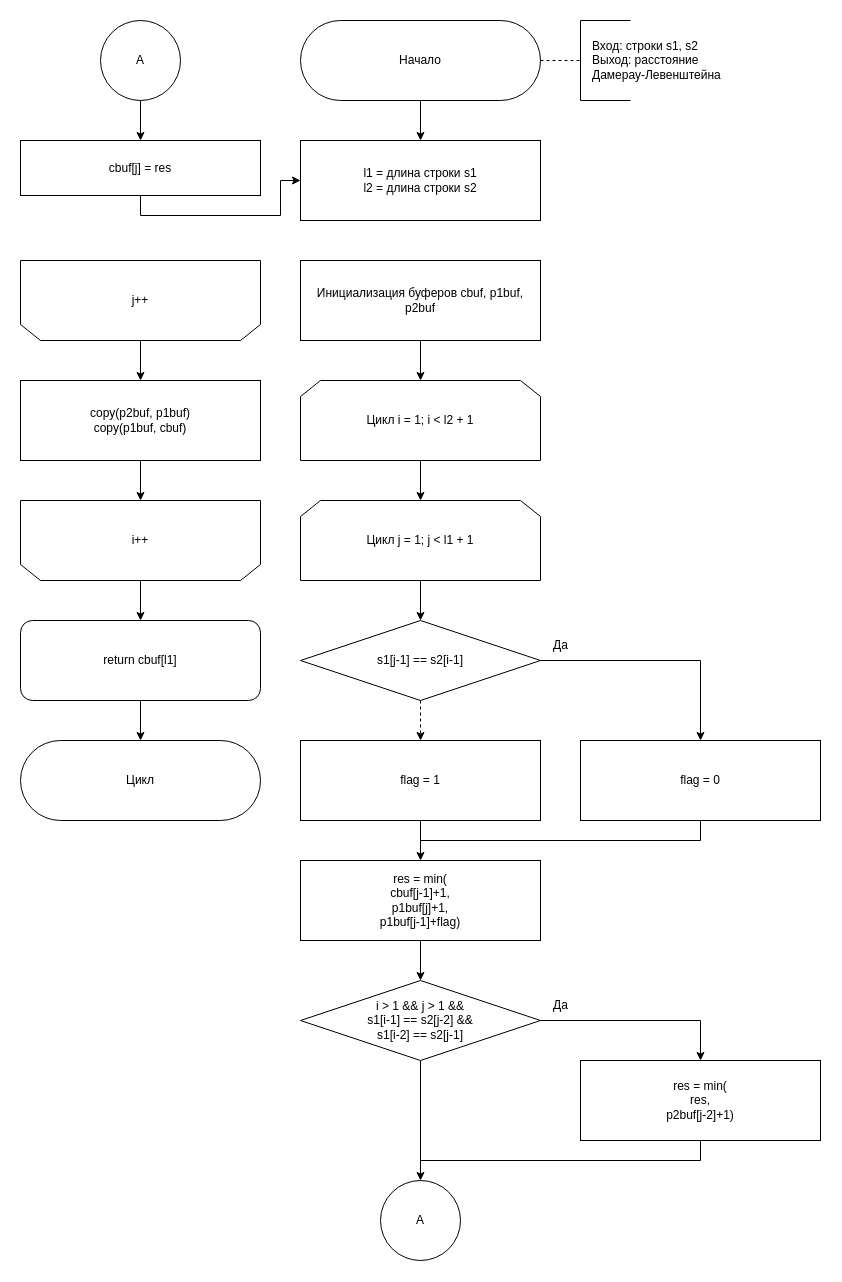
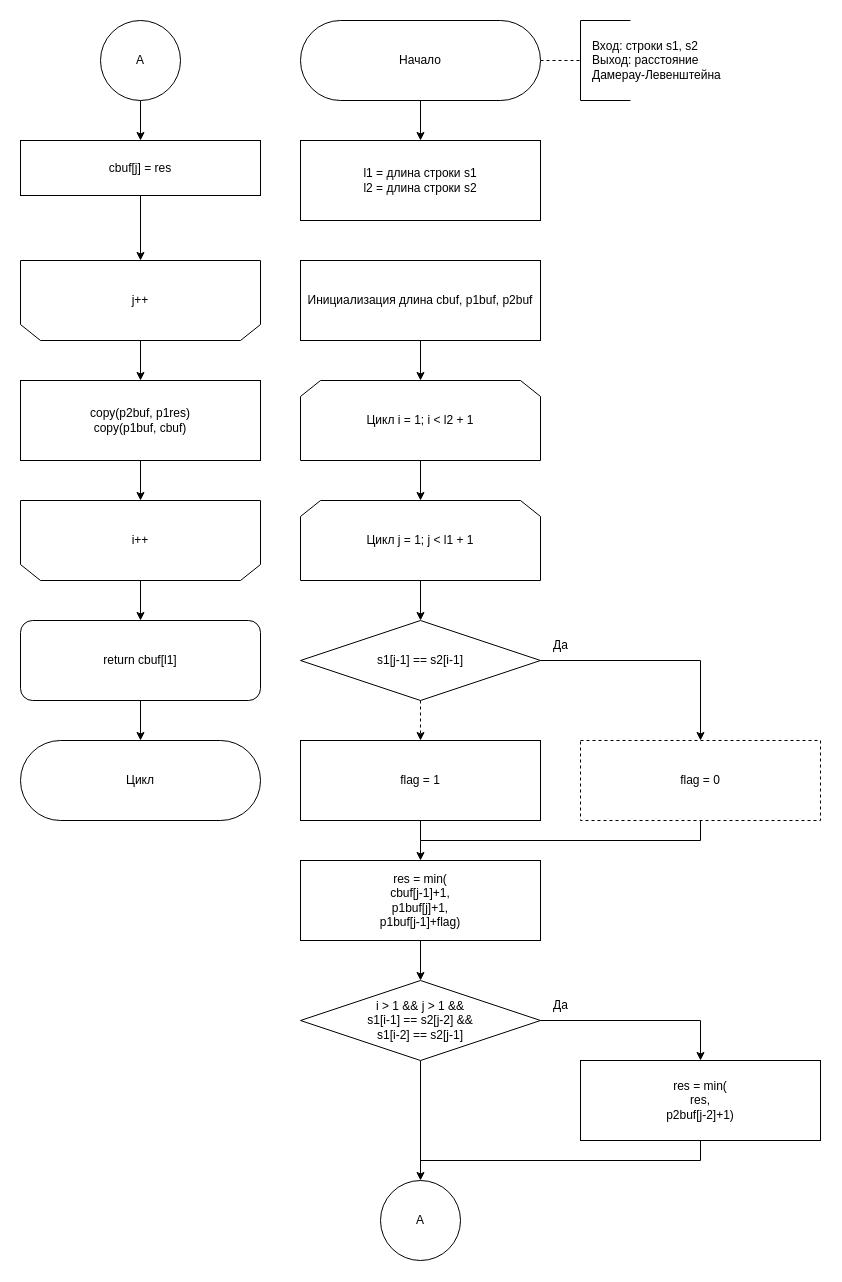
  <mxCell id="0" />
  <mxCell id="1" parent="0" />
  <mxCell id="2" style="edgeStyle=orthogonalEdgeStyle;rounded=0;orthogonalLoop=1;jettySize=auto;html=1;entryX=0.5;entryY=0;entryDx=0;entryDy=0;endArrow=classic;endFill=1;" edge="1" parent="1" source="4" target="5"><mxGeometry relative="1" as="geometry" /></mxCell>
  <mxCell id="3" style="edgeStyle=orthogonalEdgeStyle;rounded=0;orthogonalLoop=1;jettySize=auto;html=1;exitX=1;exitY=0.5;exitDx=0;exitDy=0;entryX=0;entryY=0.5;entryDx=0;entryDy=0;entryPerimeter=0;endArrow=none;endFill=0;dashed=1;" edge="1" parent="1" source="4" target="33"><mxGeometry relative="1" as="geometry" /></mxCell>
  <mxCell id="4" value="Начало" style="rounded=1;whiteSpace=wrap;html=1;shadow=0;arcSize=50;" vertex="1" parent="1"><mxGeometry x="300" y="20" width="240" height="80" as="geometry" /></mxCell>
  <mxCell id="5" value="l1 = длина строки s1&lt;br&gt;l2 = длина строки s2" style="rounded=0;whiteSpace=wrap;html=1;shadow=0;" vertex="1" parent="1"><mxGeometry x="300" y="140" width="240" height="80" as="geometry" /></mxCell>
  <mxCell id="6" style="edgeStyle=orthogonalEdgeStyle;rounded=0;orthogonalLoop=1;jettySize=auto;html=1;exitX=0.5;exitY=1;exitDx=0;exitDy=0;entryX=0.5;entryY=0;entryDx=0;entryDy=0;endArrow=classic;endFill=1;" edge="1" parent="1" source="7" target="9"><mxGeometry relative="1" as="geometry" /></mxCell>
  <mxCell id="7" value="Цикл i = 1; i &amp;lt; l2 + 1" style="shape=loopLimit;whiteSpace=wrap;html=1;rounded=0;shadow=0;rotation=0;" vertex="1" parent="1"><mxGeometry x="300" y="380" width="240" height="80" as="geometry" /></mxCell>
  <mxCell id="8" style="edgeStyle=orthogonalEdgeStyle;rounded=0;orthogonalLoop=1;jettySize=auto;html=1;exitX=0.5;exitY=1;exitDx=0;exitDy=0;entryX=0.5;entryY=0;entryDx=0;entryDy=0;endArrow=classic;endFill=1;" edge="1" parent="1" source="9" target="14"><mxGeometry relative="1" as="geometry" /></mxCell>
  <mxCell id="9" value="Цикл j = 1; j &amp;lt; l1 + 1" style="shape=loopLimit;whiteSpace=wrap;html=1;rounded=0;shadow=0;rotation=0;" vertex="1" parent="1"><mxGeometry x="300" y="500" width="240" height="80" as="geometry" /></mxCell>
  <mxCell id="10" style="edgeStyle=orthogonalEdgeStyle;rounded=0;orthogonalLoop=1;jettySize=auto;html=1;exitX=0.5;exitY=1;exitDx=0;exitDy=0;entryX=0.5;entryY=0;entryDx=0;entryDy=0;endArrow=classic;endFill=1;" edge="1" parent="1" source="11" target="7"><mxGeometry relative="1" as="geometry" /></mxCell>
- <mxCell id="11" value="Инициализация буферов cbuf, p1buf, p2buf" style="rounded=0;whiteSpace=wrap;html=1;shadow=0;" vertex="1" parent="1"><mxGeometry x="300" y="260" width="240" height="80" as="geometry" /></mxCell>
+ <mxCell id="11" value="Инициализация длина cbuf, p1buf, p2buf" style="rounded=0;whiteSpace=wrap;html=1;shadow=0;" vertex="1" parent="1"><mxGeometry x="300" y="260" width="240" height="80" as="geometry" /></mxCell>
  <mxCell id="12" style="edgeStyle=orthogonalEdgeStyle;rounded=0;orthogonalLoop=1;jettySize=auto;html=1;exitX=1;exitY=0.5;exitDx=0;exitDy=0;" edge="1" parent="1" source="14" target="18"><mxGeometry relative="1" as="geometry" /></mxCell>
  <mxCell id="13" style="edgeStyle=orthogonalEdgeStyle;rounded=0;orthogonalLoop=1;jettySize=auto;html=1;entryX=0.5;entryY=0;entryDx=0;entryDy=0;dashed=1;" edge="1" parent="1" source="14" target="16"><mxGeometry relative="1" as="geometry" /></mxCell>
  <mxCell id="14" value="s1[j-1] == s2[i-1]" style="rhombus;whiteSpace=wrap;html=1;rounded=0;shadow=0;" vertex="1" parent="1"><mxGeometry x="300" y="620" width="240" height="80" as="geometry" /></mxCell>
  <mxCell id="15" style="edgeStyle=orthogonalEdgeStyle;rounded=0;orthogonalLoop=1;jettySize=auto;html=1;endArrow=classic;endFill=1;" edge="1" parent="1" source="16"><mxGeometry relative="1" as="geometry"><mxPoint x="420" y="860" as="targetPoint" /></mxGeometry></mxCell>
  <mxCell id="16" value="flag = 1" style="rounded=0;whiteSpace=wrap;html=1;shadow=0;" vertex="1" parent="1"><mxGeometry x="300" y="740" width="240" height="80" as="geometry" /></mxCell>
  <mxCell id="17" style="edgeStyle=orthogonalEdgeStyle;rounded=0;orthogonalLoop=1;jettySize=auto;html=1;endArrow=none;endFill=0;" edge="1" parent="1" source="18"><mxGeometry relative="1" as="geometry"><mxPoint x="420" y="840" as="targetPoint" /><Array as="points"><mxPoint x="700" y="840" /></Array></mxGeometry></mxCell>
- <mxCell id="18" value="flag = 0" style="rounded=0;whiteSpace=wrap;html=1;shadow=0;" vertex="1" parent="1"><mxGeometry x="580" y="740" width="240" height="80" as="geometry" /></mxCell>
+ <mxCell id="18" value="flag = 0" style="rounded=0;whiteSpace=wrap;html=1;shadow=0;dashed=1;" vertex="1" parent="1"><mxGeometry x="580" y="740" width="240" height="80" as="geometry" /></mxCell>
  <mxCell id="19" value="Да" style="text;html=1;align=center;verticalAlign=middle;resizable=0;points=[];autosize=1;strokeColor=none;fillColor=none;" vertex="1" parent="1"><mxGeometry x="540" y="630" width="40" height="30" as="geometry" /></mxCell>
- <mxCell id="20" style="edgeStyle=orthogonalEdgeStyle;rounded=0;orthogonalLoop=1;jettySize=auto;html=1;exitX=0.5;exitY=1;exitDx=0;exitDy=0;" edge="1" parent="1" source="21" target="5"><mxGeometry relative="1" as="geometry" /></mxCell>
+ <mxCell id="20" style="edgeStyle=orthogonalEdgeStyle;rounded=0;orthogonalLoop=1;jettySize=auto;html=1;exitX=0.5;exitY=1;exitDx=0;exitDy=0;entryX=0.5;entryY=1;entryDx=0;entryDy=0;" edge="1" parent="1" source="21" target="23"><mxGeometry relative="1" as="geometry" /></mxCell>
  <mxCell id="21" value="cbuf[j] = res" style="rounded=0;whiteSpace=wrap;html=1;shadow=0;" vertex="1" parent="1"><mxGeometry x="20" y="140" width="240" height="55" as="geometry" /></mxCell>
  <mxCell id="22" style="edgeStyle=orthogonalEdgeStyle;rounded=0;orthogonalLoop=1;jettySize=auto;html=1;exitX=0.5;exitY=0;exitDx=0;exitDy=0;entryX=0.5;entryY=0;entryDx=0;entryDy=0;" edge="1" parent="1" source="23" target="25"><mxGeometry relative="1" as="geometry" /></mxCell>
  <mxCell id="23" value="j++" style="shape=loopLimit;whiteSpace=wrap;rounded=0;shadow=0;rotation=0;perimeter=rectanglePerimeter;html=1;horizontal=1;verticalAlign=middle;direction=west;" vertex="1" parent="1"><mxGeometry y="260" width="240" height="80" as="geometry" x="20" /></mxCell>
  <mxCell id="24" style="edgeStyle=orthogonalEdgeStyle;rounded=0;orthogonalLoop=1;jettySize=auto;html=1;entryX=0.5;entryY=1;entryDx=0;entryDy=0;" edge="1" parent="1" source="25" target="27"><mxGeometry relative="1" as="geometry" /></mxCell>
- <mxCell id="25" value="copy(p2buf, p1buf)&lt;br&gt;copy(p1buf, cbuf)" style="rounded=0;whiteSpace=wrap;html=1;shadow=0;" vertex="1" parent="1"><mxGeometry y="380" width="240" height="80" as="geometry" x="20" /></mxCell>
+ <mxCell id="25" value="copy(p2buf, p1res)&lt;br&gt;copy(p1buf, cbuf)" style="rounded=0;whiteSpace=wrap;html=1;shadow=0;" vertex="1" parent="1"><mxGeometry y="380" width="240" height="80" as="geometry" x="20" /></mxCell>
  <mxCell id="26" style="edgeStyle=orthogonalEdgeStyle;rounded=0;orthogonalLoop=1;jettySize=auto;html=1;exitX=0.5;exitY=0;exitDx=0;exitDy=0;" edge="1" parent="1" source="27" target="29"><mxGeometry relative="1" as="geometry" /></mxCell>
  <mxCell id="27" value="i++" style="shape=loopLimit;whiteSpace=wrap;rounded=0;shadow=0;rotation=0;perimeter=rectanglePerimeter;html=1;horizontal=1;verticalAlign=middle;direction=west;" vertex="1" parent="1"><mxGeometry y="500" width="240" height="80" as="geometry" x="20" /></mxCell>
  <mxCell id="28" style="edgeStyle=orthogonalEdgeStyle;rounded=0;orthogonalLoop=1;jettySize=auto;html=1;exitX=0.5;exitY=1;exitDx=0;exitDy=0;entryX=0.5;entryY=0;entryDx=0;entryDy=0;" edge="1" parent="1" source="29" target="30"><mxGeometry relative="1" as="geometry" /></mxCell>
  <mxCell id="29" value="return cbuf[l1]" style="whiteSpace=wrap;html=1;shadow=0;rounded=1;" vertex="1" parent="1"><mxGeometry y="620" width="240" height="80" as="geometry" x="20" /></mxCell>
  <mxCell id="30" value="Цикл" style="rounded=1;whiteSpace=wrap;html=1;shadow=0;arcSize=50;" vertex="1" parent="1"><mxGeometry y="740" width="240" height="80" as="geometry" x="20" /></mxCell>
  <mxCell id="31" style="edgeStyle=orthogonalEdgeStyle;rounded=0;orthogonalLoop=1;jettySize=auto;html=1;exitX=0.5;exitY=1;exitDx=0;exitDy=0;entryX=0.5;entryY=0;entryDx=0;entryDy=0;endArrow=classic;endFill=1;" edge="1" parent="1" source="32" target="21"><mxGeometry relative="1" as="geometry" /></mxCell>
  <mxCell id="32" value="A" style="ellipse;whiteSpace=wrap;html=1;aspect=fixed;" vertex="1" parent="1"><mxGeometry x="100" y="20" width="80" height="80" as="geometry" /></mxCell>
  <mxCell id="33" value="" style="strokeWidth=1;html=1;shape=mxgraph.flowchart.annotation_1;align=left;pointerEvents=1;rounded=0;shadow=0;" vertex="1" parent="1"><mxGeometry x="580" y="20" width="50" height="80" as="geometry" /></mxCell>
  <mxCell id="34" value="Вход: строки s1, s2&lt;br&gt;Выход: расстояние Дамерау-Левенштейна" style="text;html=1;strokeColor=none;fillColor=none;align=left;verticalAlign=middle;whiteSpace=wrap;rounded=0;" vertex="1" parent="1"><mxGeometry x="590" y="20" width="160" height="80" as="geometry" /></mxCell>
  <mxCell id="35" style="edgeStyle=orthogonalEdgeStyle;rounded=0;orthogonalLoop=1;jettySize=auto;html=1;exitX=0.5;exitY=1;exitDx=0;exitDy=0;entryX=0.5;entryY=0;entryDx=0;entryDy=0;startArrow=none;startFill=0;endArrow=classic;endFill=1;" edge="1" parent="1" source="36" target="39"><mxGeometry relative="1" as="geometry" /></mxCell>
  <mxCell id="36" value="res = min(&lt;br&gt;cbuf[j-1]+1,&lt;br&gt;p1buf[j]+1,&lt;br&gt;p1buf[j-1]+flag)" style="rounded=0;whiteSpace=wrap;html=1;shadow=0;" vertex="1" parent="1"><mxGeometry x="300" y="860" width="240" height="80" as="geometry" /></mxCell>
  <mxCell id="37" style="edgeStyle=orthogonalEdgeStyle;rounded=0;orthogonalLoop=1;jettySize=auto;html=1;exitX=1;exitY=0.5;exitDx=0;exitDy=0;endArrow=classic;endFill=1;startArrow=none;startFill=0;" edge="1" parent="1" source="39" target="41"><mxGeometry relative="1" as="geometry"><Array as="points"><mxPoint x="700" y="1020" /></Array></mxGeometry></mxCell>
  <mxCell id="38" style="edgeStyle=orthogonalEdgeStyle;rounded=0;orthogonalLoop=1;jettySize=auto;html=1;entryX=0.5;entryY=0;entryDx=0;entryDy=0;startArrow=none;startFill=0;endArrow=classic;endFill=1;" edge="1" parent="1" source="39" target="43"><mxGeometry relative="1" as="geometry" /></mxCell>
  <mxCell id="39" value="i &amp;gt; 1 &amp;amp;&amp;amp; j &amp;gt; 1 &amp;amp;&amp;amp;&lt;br&gt;s1[i-1] == s2[j-2] &amp;amp;&amp;amp;&lt;br&gt;s1[i-2] == s2[j-1]" style="rhombus;whiteSpace=wrap;html=1;rounded=0;shadow=0;" vertex="1" parent="1"><mxGeometry x="300" y="980" width="240" height="80" as="geometry" /></mxCell>
  <mxCell id="40" style="edgeStyle=orthogonalEdgeStyle;rounded=0;orthogonalLoop=1;jettySize=auto;html=1;exitX=0.5;exitY=1;exitDx=0;exitDy=0;startArrow=none;startFill=0;endArrow=none;endFill=0;" edge="1" parent="1" source="41"><mxGeometry relative="1" as="geometry"><mxPoint x="420" y="1160" as="targetPoint" /><Array as="points"><mxPoint x="700" y="1160" /></Array></mxGeometry></mxCell>
  <mxCell id="41" value="res = min(&lt;br&gt;res,&lt;br&gt;p2buf[j-2]+1)" style="rounded=0;whiteSpace=wrap;html=1;shadow=0;" vertex="1" parent="1"><mxGeometry x="580" y="1060" width="240" height="80" as="geometry" /></mxCell>
  <mxCell id="42" value="Да" style="text;html=1;align=center;verticalAlign=middle;resizable=0;points=[];autosize=1;strokeColor=none;fillColor=none;" vertex="1" parent="1"><mxGeometry x="540" y="990" width="40" height="30" as="geometry" /></mxCell>
  <mxCell id="43" value="A" style="ellipse;whiteSpace=wrap;html=1;aspect=fixed;" vertex="1" parent="1"><mxGeometry x="380" y="1180" width="80" height="80" as="geometry" /></mxCell>
